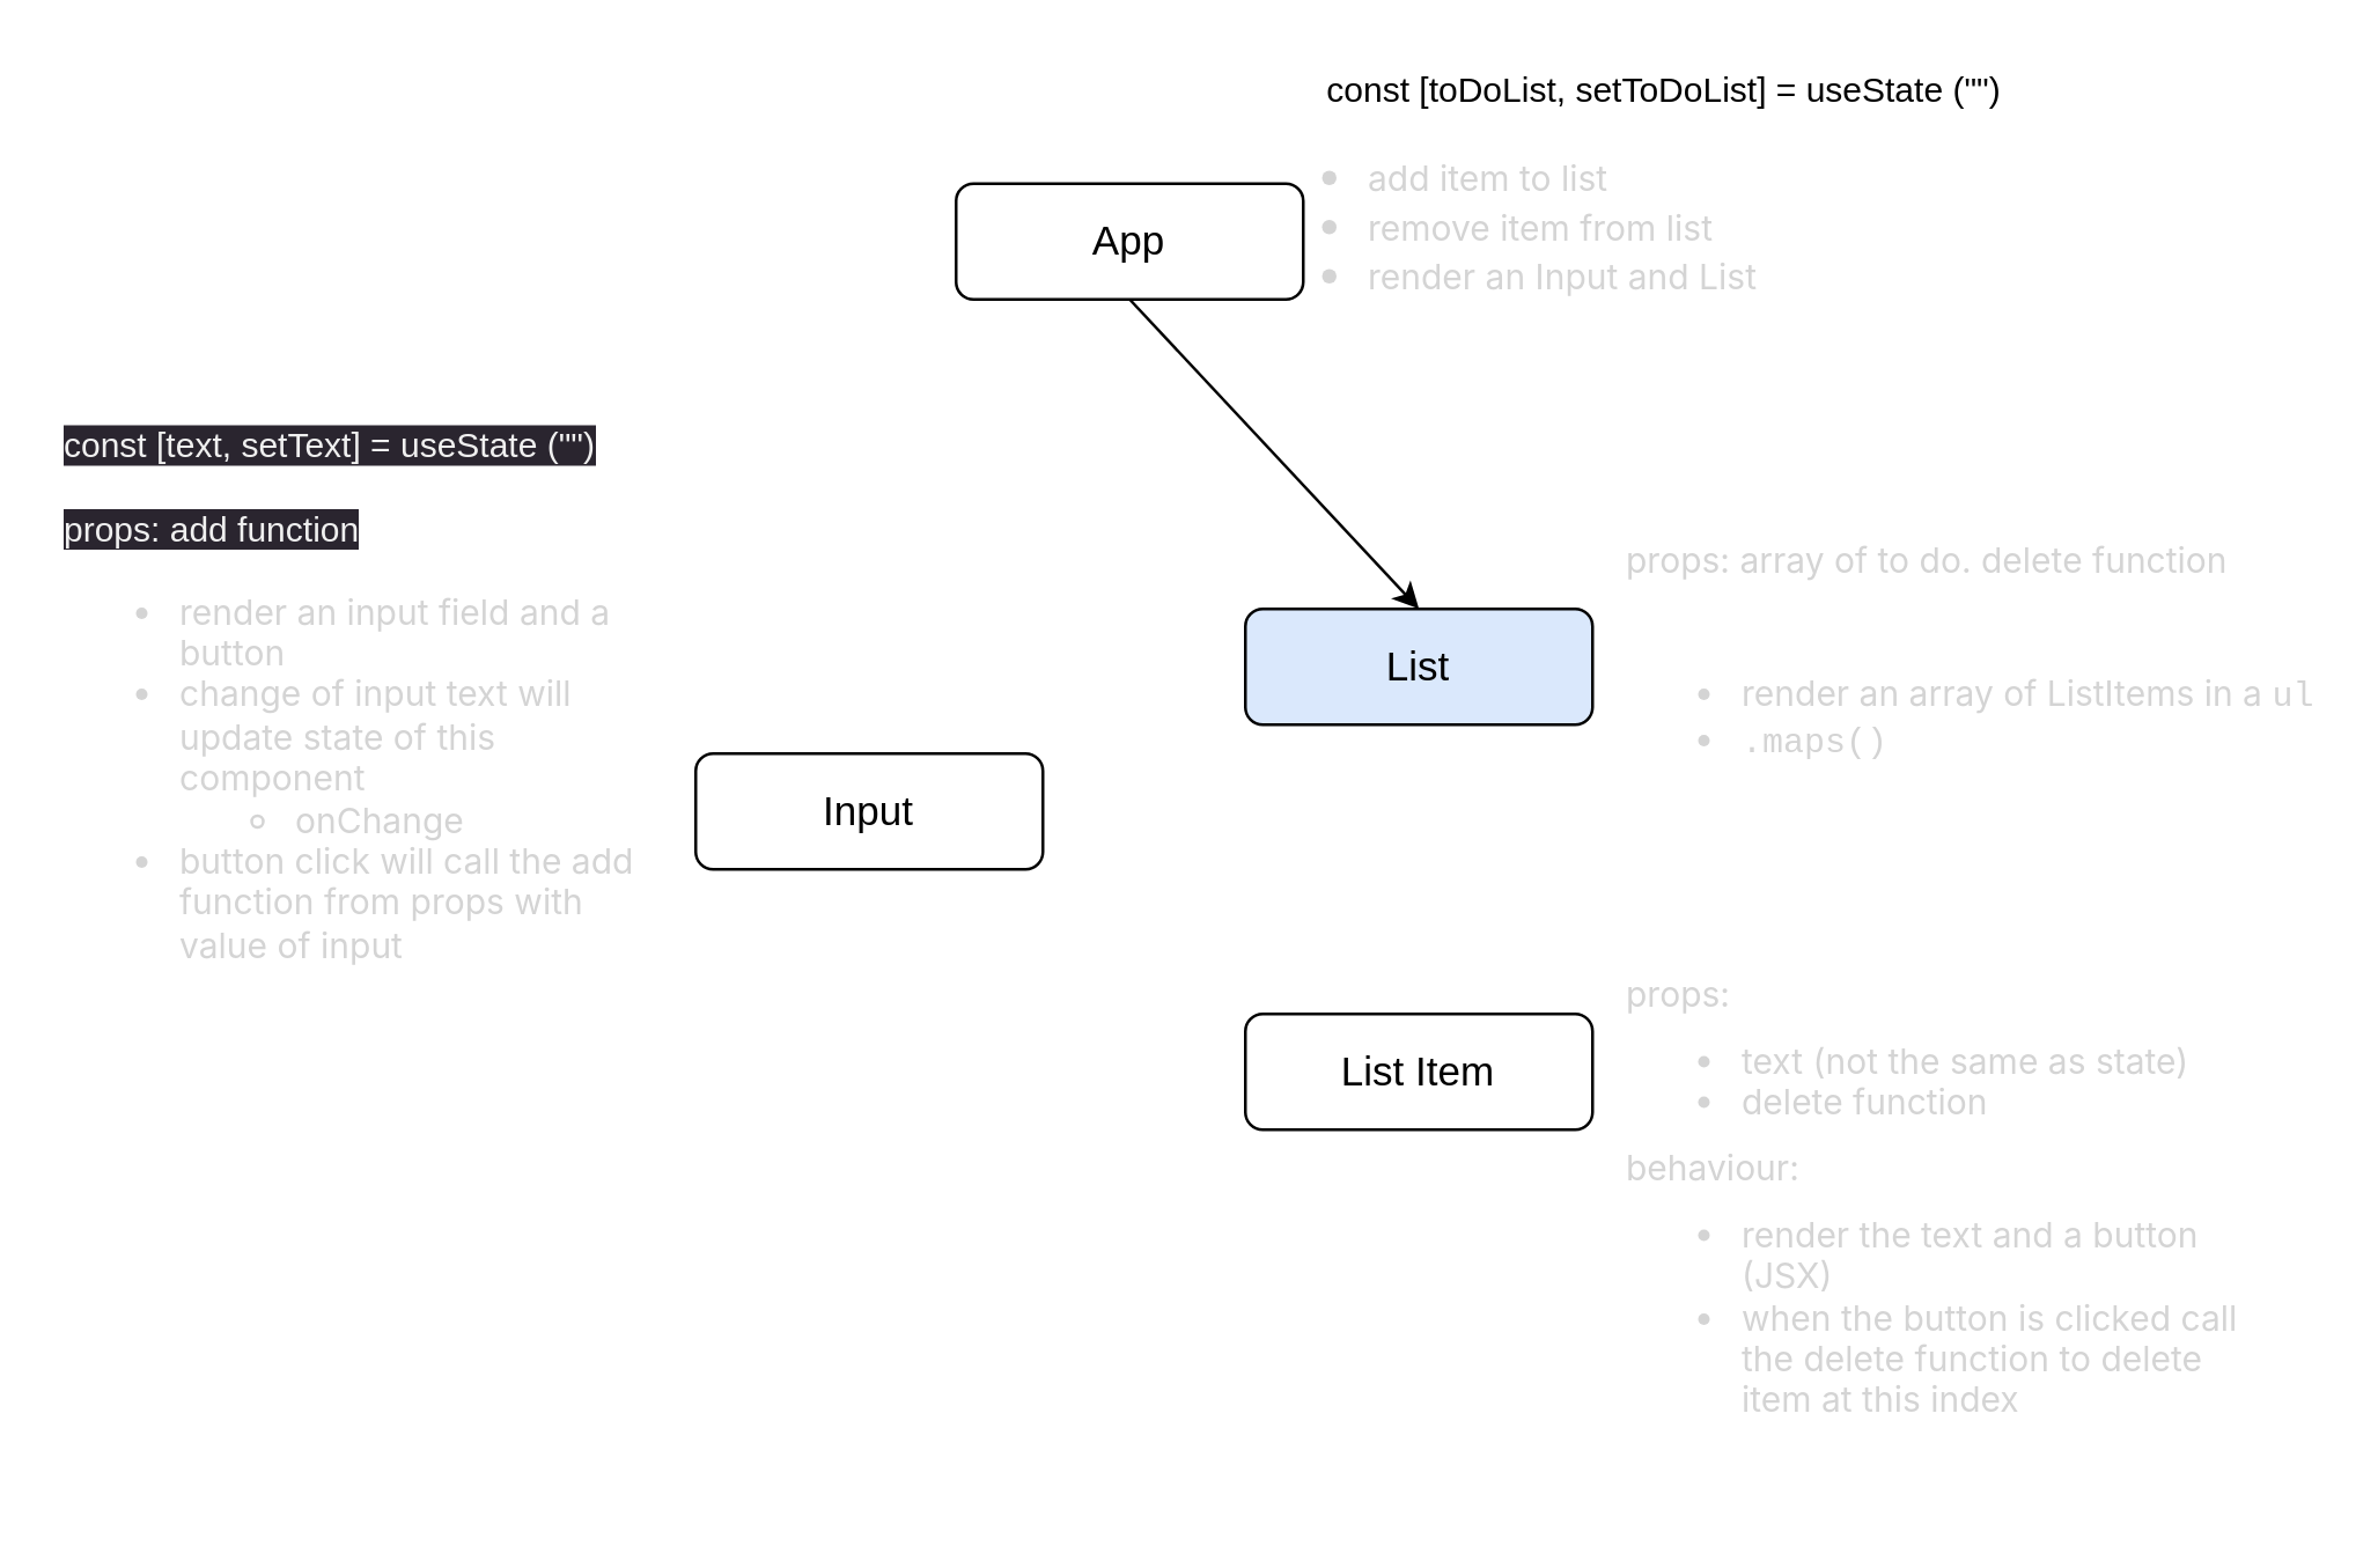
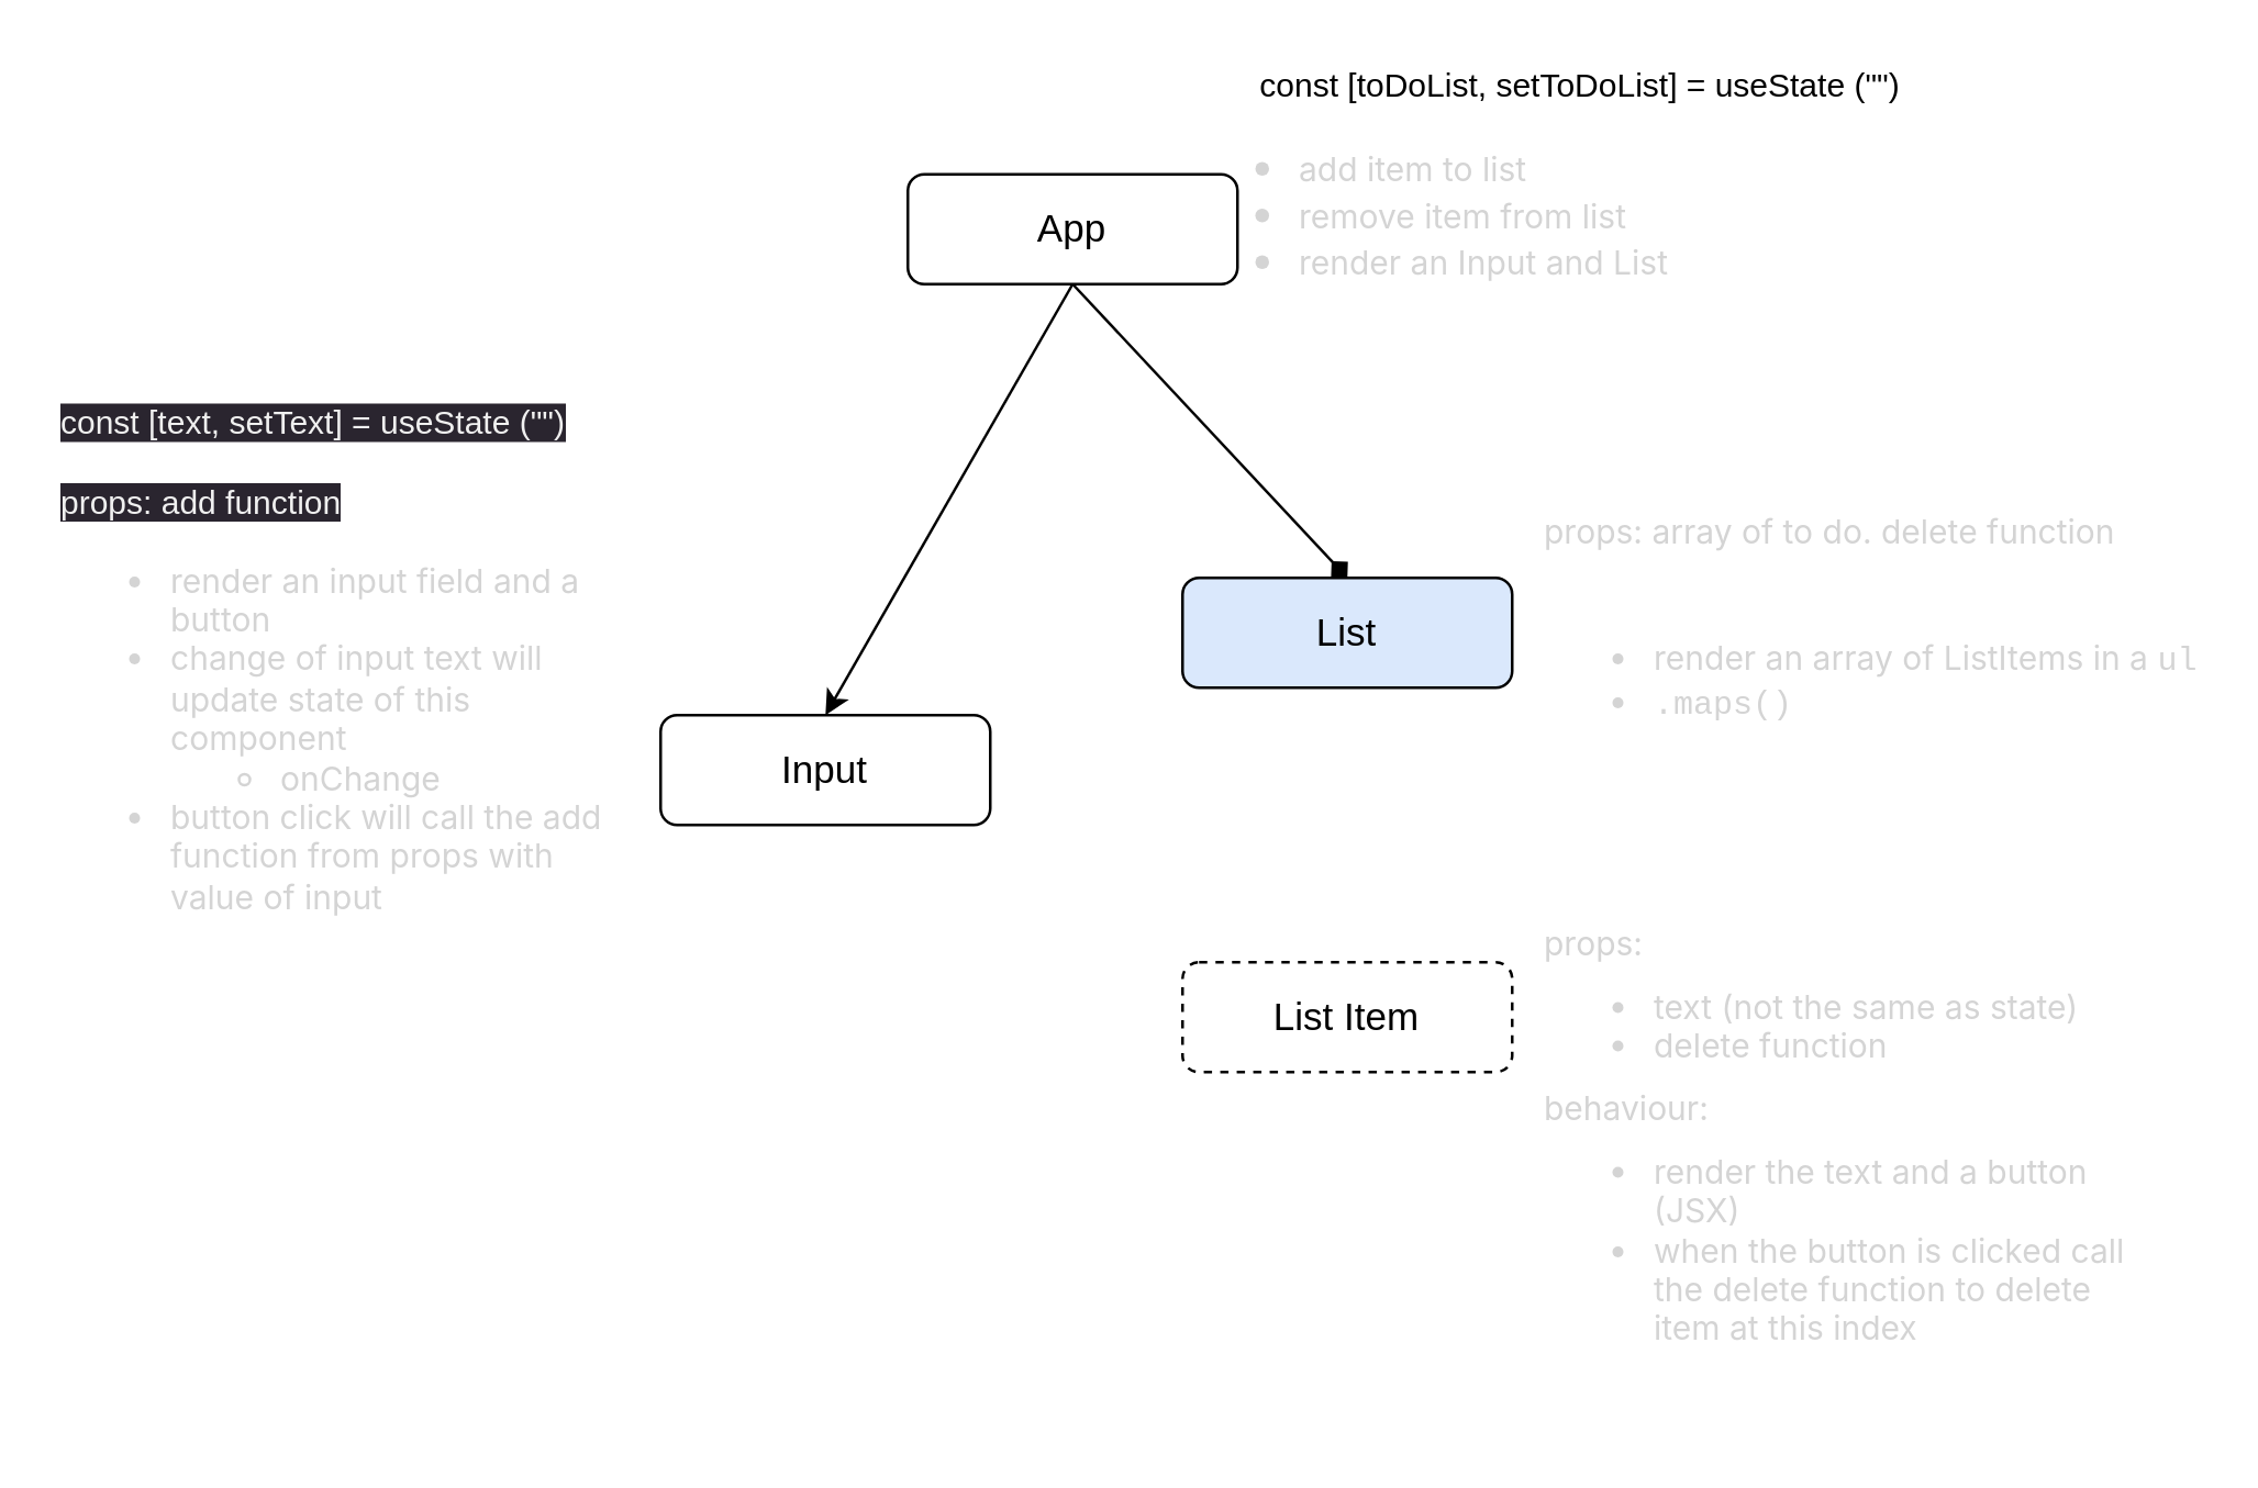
  <mxCell id="0" />
  <mxCell id="1" parent="0" />
- <mxCell id="2" style="edgeStyle=none;html=1;exitX=0.5;exitY=1;exitDx=0;exitDy=0;entryX=0.5;entryY=0;entryDx=0;entryDy=0;fontSize=14;" edge="1" parent="1" source="4" target="5"><mxGeometry relative="1" as="geometry" /></mxCell>
+ <mxCell id="2" style="edgeStyle=none;html=1;exitX=0.5;exitY=1;exitDx=0;exitDy=0;entryX=0.5;entryY=0;entryDx=0;entryDy=0;fontSize=14;endArrow=diamond;" edge="1" parent="1" source="4" target="5"><mxGeometry relative="1" as="geometry" /></mxCell>
+ <mxCell id="3" style="edgeStyle=none;html=1;exitX=0.5;exitY=1;exitDx=0;exitDy=0;entryX=0.5;entryY=0;entryDx=0;entryDy=0;fontSize=14;" edge="1" parent="1" source="4" target="6"><mxGeometry relative="1" as="geometry" /></mxCell>
  <mxCell id="4" value="&lt;font style=&quot;font-size: 14px;&quot;&gt;App&lt;/font&gt;" style="rounded=1;whiteSpace=wrap;html=1;" vertex="1" parent="1"><mxGeometry x="330" y="63" width="120" height="40" as="geometry" /></mxCell>
  <mxCell id="5" value="&lt;font style=&quot;font-size: 14px;&quot;&gt;List&lt;/font&gt;" style="rounded=1;whiteSpace=wrap;html=1;fillColor=#dae8fc;" vertex="1" parent="1"><mxGeometry x="430" y="210" width="120" height="40" as="geometry" /></mxCell>
  <mxCell id="6" value="&lt;font style=&quot;font-size: 14px;&quot;&gt;Input&lt;/font&gt;" style="rounded=1;whiteSpace=wrap;html=1;" vertex="1" parent="1"><mxGeometry x="240" y="260" width="120" height="40" as="geometry" /></mxCell>
  <mxCell id="7" value="&lt;font style=&quot;font-size: 12px;&quot;&gt;const [toDoList, setToDoList] = useState (&quot;&quot;)&lt;/font&gt;" style="text;html=1;strokeColor=none;fillColor=none;align=center;verticalAlign=middle;whiteSpace=wrap;rounded=0;fontSize=14;" vertex="1" parent="1"><mxGeometry x="400" y="20" width="350" height="20" as="geometry" /></mxCell>
  <mxCell id="8" value="&lt;ul style=&quot;margin-top: 0px; margin-bottom: 0.7em; position: relative; color: rgb(212, 212, 212); font-family: -apple-system, BlinkMacSystemFont, &amp;quot;Segoe WPC&amp;quot;, &amp;quot;Segoe UI&amp;quot;, system-ui, Ubuntu, &amp;quot;Droid Sans&amp;quot;, sans-serif; text-align: start;&quot; dir=&quot;auto&quot; class=&quot;code-line&quot; data-line=&quot;52&quot;&gt;&lt;li style=&quot;position: relative;&quot; dir=&quot;auto&quot; class=&quot;code-line&quot; data-line=&quot;52&quot;&gt;&lt;font style=&quot;font-size: 12px;&quot;&gt;add item to list&lt;/font&gt;&lt;/li&gt;&lt;li style=&quot;position: relative;&quot; dir=&quot;auto&quot; class=&quot;code-line&quot; data-line=&quot;53&quot;&gt;&lt;font style=&quot;font-size: 12px;&quot;&gt;remove item from list&lt;/font&gt;&lt;/li&gt;&lt;li style=&quot;position: relative;&quot; dir=&quot;auto&quot; class=&quot;code-line&quot; data-line=&quot;54&quot;&gt;&lt;font style=&quot;font-size: 12px;&quot;&gt;render an Input and List&lt;/font&gt;&lt;/li&gt;&lt;/ul&gt;" style="text;html=1;strokeColor=none;fillColor=none;align=center;verticalAlign=middle;whiteSpace=wrap;rounded=0;fontSize=14;" vertex="1" parent="1"><mxGeometry x="430" y="48" width="180" height="70" as="geometry" /></mxCell>
  <mxCell id="9" value="&lt;span style=&quot;color: rgb(240, 240, 240); font-family: Helvetica; font-style: normal; font-variant-ligatures: normal; font-variant-caps: normal; font-weight: 400; letter-spacing: normal; orphans: 2; text-align: center; text-indent: 0px; text-transform: none; widows: 2; word-spacing: 0px; -webkit-text-stroke-width: 0px; background-color: rgb(42, 37, 47); text-decoration-thickness: initial; text-decoration-style: initial; text-decoration-color: initial; float: none; display: inline !important;&quot;&gt;const [text, setText] = useState (&quot;&quot;)&lt;br&gt;&lt;br&gt;props: add function&lt;br&gt;&lt;br&gt;&lt;ul style=&quot;margin-top: 0px; margin-bottom: 0.7em; position: relative; color: rgb(212, 212, 212); font-family: -apple-system, BlinkMacSystemFont, &amp;quot;Segoe WPC&amp;quot;, &amp;quot;Segoe UI&amp;quot;, system-ui, Ubuntu, &amp;quot;Droid Sans&amp;quot;, sans-serif; text-align: start;&quot; dir=&quot;auto&quot; class=&quot;code-line&quot; data-line=&quot;68&quot;&gt;&lt;li style=&quot;position: relative;&quot; dir=&quot;auto&quot; class=&quot;code-line&quot; data-line=&quot;68&quot;&gt;&lt;font style=&quot;font-size: 12px;&quot;&gt;render an input field and a button&lt;/font&gt;&lt;/li&gt;&lt;li style=&quot;position: relative;&quot; dir=&quot;auto&quot; class=&quot;code-line&quot; data-line=&quot;69&quot;&gt;&lt;font style=&quot;font-size: 12px;&quot;&gt;change of input text will update state of this component&lt;/font&gt;&lt;/li&gt;&lt;ul&gt;&lt;li style=&quot;position: relative;&quot; dir=&quot;auto&quot; class=&quot;code-line&quot; data-line=&quot;69&quot;&gt;onChange&lt;/li&gt;&lt;/ul&gt;&lt;li style=&quot;position: relative;&quot; dir=&quot;auto&quot; class=&quot;code-line&quot; data-line=&quot;69&quot;&gt;button click will call the add function from props with value of input&lt;br&gt;&lt;/li&gt;&lt;/ul&gt;&lt;/span&gt;" style="text;whiteSpace=wrap;html=1;fontSize=12;" vertex="1" parent="1"><mxGeometry x="20" y="140" width="210" height="220" as="geometry" /></mxCell>
  <mxCell id="10" value="&lt;p style=&quot;margin-top: 0px; margin-bottom: 0.7em; position: relative; color: rgb(212, 212, 212); font-family: -apple-system, BlinkMacSystemFont, &amp;quot;Segoe WPC&amp;quot;, &amp;quot;Segoe UI&amp;quot;, system-ui, Ubuntu, &amp;quot;Droid Sans&amp;quot;, sans-serif; font-variant-ligatures: normal; font-variant-caps: normal; font-weight: 400; letter-spacing: normal; orphans: 2; text-align: start; text-indent: 0px; text-transform: none; widows: 2; word-spacing: 0px; -webkit-text-stroke-width: 0px; text-decoration-thickness: initial; text-decoration-style: initial; text-decoration-color: initial;&quot; dir=&quot;auto&quot; class=&quot;code-line&quot; data-line=&quot;74&quot;&gt;&lt;font style=&quot;font-size: 12px;&quot;&gt;props:&amp;nbsp;&lt;/font&gt;&lt;span style=&quot;background-color: initial;&quot;&gt;array of to do.&amp;nbsp;&lt;/span&gt;&lt;span style=&quot;background-color: initial;&quot;&gt;delete function&lt;/span&gt;&lt;/p&gt;&lt;p style=&quot;margin-top: 0px; margin-bottom: 0.7em; position: relative; color: rgb(212, 212, 212); font-family: -apple-system, BlinkMacSystemFont, &amp;quot;Segoe WPC&amp;quot;, &amp;quot;Segoe UI&amp;quot;, system-ui, Ubuntu, &amp;quot;Droid Sans&amp;quot;, sans-serif; font-variant-ligatures: normal; font-variant-caps: normal; font-weight: 400; letter-spacing: normal; orphans: 2; text-align: start; text-indent: 0px; text-transform: none; widows: 2; word-spacing: 0px; -webkit-text-stroke-width: 0px; text-decoration-thickness: initial; text-decoration-style: initial; text-decoration-color: initial;&quot; dir=&quot;auto&quot; class=&quot;code-line&quot; data-line=&quot;79&quot;&gt;&lt;br&gt;&lt;/p&gt;&lt;ul style=&quot;margin-top: 0px; margin-bottom: 0.7em; position: relative; color: rgb(212, 212, 212); font-family: -apple-system, BlinkMacSystemFont, &amp;quot;Segoe WPC&amp;quot;, &amp;quot;Segoe UI&amp;quot;, system-ui, Ubuntu, &amp;quot;Droid Sans&amp;quot;, sans-serif; font-style: normal; font-variant-ligatures: normal; font-variant-caps: normal; font-weight: 400; letter-spacing: normal; orphans: 2; text-align: start; text-indent: 0px; text-transform: none; widows: 2; word-spacing: 0px; -webkit-text-stroke-width: 0px; text-decoration-thickness: initial; text-decoration-style: initial; text-decoration-color: initial;&quot; dir=&quot;auto&quot; class=&quot;code-line&quot; data-line=&quot;81&quot;&gt;&lt;li style=&quot;position: relative;&quot; dir=&quot;auto&quot; class=&quot;code-line&quot; data-line=&quot;81&quot;&gt;&lt;font style=&quot;font-size: 12px;&quot;&gt;render an array of ListItems in a&amp;nbsp;&lt;code style=&quot;color: var(--vscode-textPreformat-foreground); font-family: var(--vscode-editor-font-family, &amp;quot;SF Mono&amp;quot;, Monaco, Menlo, Consolas, &amp;quot;Ubuntu Mono&amp;quot;, &amp;quot;Liberation Mono&amp;quot;, &amp;quot;DejaVu Sans Mono&amp;quot;, &amp;quot;Courier New&amp;quot;, monospace); line-height: 1.357em;&quot;&gt;ul&lt;/code&gt;&lt;/font&gt;&lt;/li&gt;&lt;li style=&quot;position: relative;&quot; dir=&quot;auto&quot; class=&quot;code-line&quot; data-line=&quot;81&quot;&gt;&lt;font style=&quot;font-size: 12px;&quot;&gt;&lt;code style=&quot;color: var(--vscode-textPreformat-foreground); font-family: var(--vscode-editor-font-family, &amp;quot;SF Mono&amp;quot;, Monaco, Menlo, Consolas, &amp;quot;Ubuntu Mono&amp;quot;, &amp;quot;Liberation Mono&amp;quot;, &amp;quot;DejaVu Sans Mono&amp;quot;, &amp;quot;Courier New&amp;quot;, monospace); line-height: 1.357em;&quot;&gt;.maps()&lt;span style=&quot;white-space: pre;&quot;&gt;&#09;&lt;/span&gt;&lt;br&gt;&lt;/code&gt;&lt;/font&gt;&lt;/li&gt;&lt;/ul&gt;" style="text;whiteSpace=wrap;html=1;fontSize=12;" vertex="1" parent="1"><mxGeometry x="560" y="180" width="240" height="170" as="geometry" /></mxCell>
- <mxCell id="11" value="&lt;font style=&quot;font-size: 14px;&quot;&gt;List Item&lt;/font&gt;" style="rounded=1;whiteSpace=wrap;html=1;" vertex="1" parent="1"><mxGeometry x="430" y="350" width="120" height="40" as="geometry" /></mxCell>
+ <mxCell id="11" value="&lt;font style=&quot;font-size: 14px;&quot;&gt;List Item&lt;/font&gt;" style="rounded=1;whiteSpace=wrap;html=1;dashed=1;" vertex="1" parent="1"><mxGeometry x="430" y="350" width="120" height="40" as="geometry" /></mxCell>
  <mxCell id="12" value="&lt;p style=&quot;margin-top: 0px; margin-bottom: 0.7em; position: relative; color: rgb(212, 212, 212); font-family: -apple-system, BlinkMacSystemFont, &amp;quot;Segoe WPC&amp;quot;, &amp;quot;Segoe UI&amp;quot;, system-ui, Ubuntu, &amp;quot;Droid Sans&amp;quot;, sans-serif; font-variant-ligatures: normal; font-variant-caps: normal; font-weight: 400; letter-spacing: normal; orphans: 2; text-align: start; text-indent: 0px; text-transform: none; widows: 2; word-spacing: 0px; -webkit-text-stroke-width: 0px; text-decoration-thickness: initial; text-decoration-style: initial; text-decoration-color: initial;&quot; dir=&quot;auto&quot; class=&quot;code-line&quot; data-line=&quot;85&quot;&gt;&lt;font style=&quot;font-size: 12px;&quot;&gt;props:&lt;/font&gt;&lt;/p&gt;&lt;ul style=&quot;margin-top: 0px; margin-bottom: 0.7em; position: relative; color: rgb(212, 212, 212); font-family: -apple-system, BlinkMacSystemFont, &amp;quot;Segoe WPC&amp;quot;, &amp;quot;Segoe UI&amp;quot;, system-ui, Ubuntu, &amp;quot;Droid Sans&amp;quot;, sans-serif; font-variant-ligatures: normal; font-variant-caps: normal; font-weight: 400; letter-spacing: normal; orphans: 2; text-align: start; text-indent: 0px; text-transform: none; widows: 2; word-spacing: 0px; -webkit-text-stroke-width: 0px; text-decoration-thickness: initial; text-decoration-style: initial; text-decoration-color: initial;&quot; dir=&quot;auto&quot; class=&quot;code-line&quot; data-line=&quot;87&quot;&gt;&lt;li style=&quot;position: relative;&quot; dir=&quot;auto&quot; class=&quot;code-line&quot; data-line=&quot;87&quot;&gt;&lt;font style=&quot;font-size: 12px;&quot;&gt;text (not the same as state)&lt;/font&gt;&lt;/li&gt;&lt;li style=&quot;font-style: normal; position: relative;&quot; dir=&quot;auto&quot; class=&quot;code-line&quot; data-line=&quot;88&quot;&gt;&lt;font style=&quot;font-size: 12px;&quot;&gt;delete function&lt;/font&gt;&lt;/li&gt;&lt;/ul&gt;&lt;p style=&quot;margin-top: 0px; margin-bottom: 0.7em; position: relative; color: rgb(212, 212, 212); font-family: -apple-system, BlinkMacSystemFont, &amp;quot;Segoe WPC&amp;quot;, &amp;quot;Segoe UI&amp;quot;, system-ui, Ubuntu, &amp;quot;Droid Sans&amp;quot;, sans-serif; font-variant-ligatures: normal; font-variant-caps: normal; font-weight: 400; letter-spacing: normal; orphans: 2; text-align: start; text-indent: 0px; text-transform: none; widows: 2; word-spacing: 0px; -webkit-text-stroke-width: 0px; text-decoration-thickness: initial; text-decoration-style: initial; text-decoration-color: initial;&quot; dir=&quot;auto&quot; class=&quot;code-line&quot; data-line=&quot;90&quot;&gt;&lt;font style=&quot;font-size: 12px;&quot;&gt;behaviour:&lt;/font&gt;&lt;/p&gt;&lt;ul style=&quot;margin-top: 0px; margin-bottom: 0.7em; position: relative; color: rgb(212, 212, 212); font-family: -apple-system, BlinkMacSystemFont, &amp;quot;Segoe WPC&amp;quot;, &amp;quot;Segoe UI&amp;quot;, system-ui, Ubuntu, &amp;quot;Droid Sans&amp;quot;, sans-serif; font-variant-ligatures: normal; font-variant-caps: normal; font-weight: 400; letter-spacing: normal; orphans: 2; text-align: start; text-indent: 0px; text-transform: none; widows: 2; word-spacing: 0px; -webkit-text-stroke-width: 0px; text-decoration-thickness: initial; text-decoration-style: initial; text-decoration-color: initial;&quot; dir=&quot;auto&quot; class=&quot;code-line&quot; data-line=&quot;92&quot;&gt;&lt;li style=&quot;position: relative;&quot; dir=&quot;auto&quot; class=&quot;code-line&quot; data-line=&quot;92&quot;&gt;&lt;font style=&quot;font-size: 12px;&quot;&gt;render the text and a button (JSX)&lt;/font&gt;&lt;/li&gt;&lt;li style=&quot;font-style: normal; position: relative;&quot; dir=&quot;auto&quot; class=&quot;code-line&quot; data-line=&quot;93&quot;&gt;&lt;font style=&quot;font-size: 12px;&quot;&gt;when the button is clicked call the delete function to delete item at this index&lt;/font&gt;&lt;/li&gt;&lt;/ul&gt;" style="text;whiteSpace=wrap;html=1;fontSize=12;" vertex="1" parent="1"><mxGeometry x="560" y="330" width="220" height="190" as="geometry" /></mxCell>
